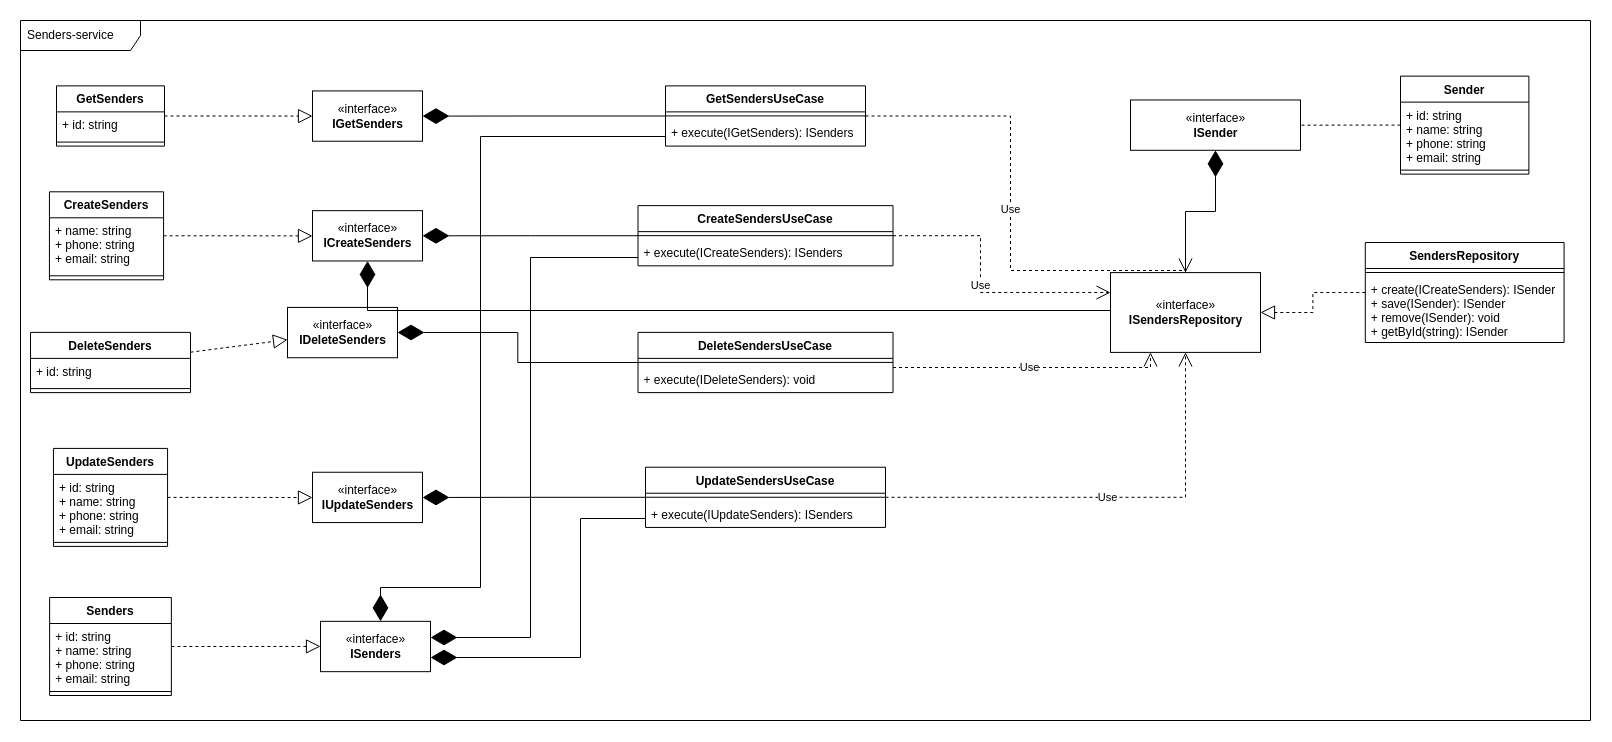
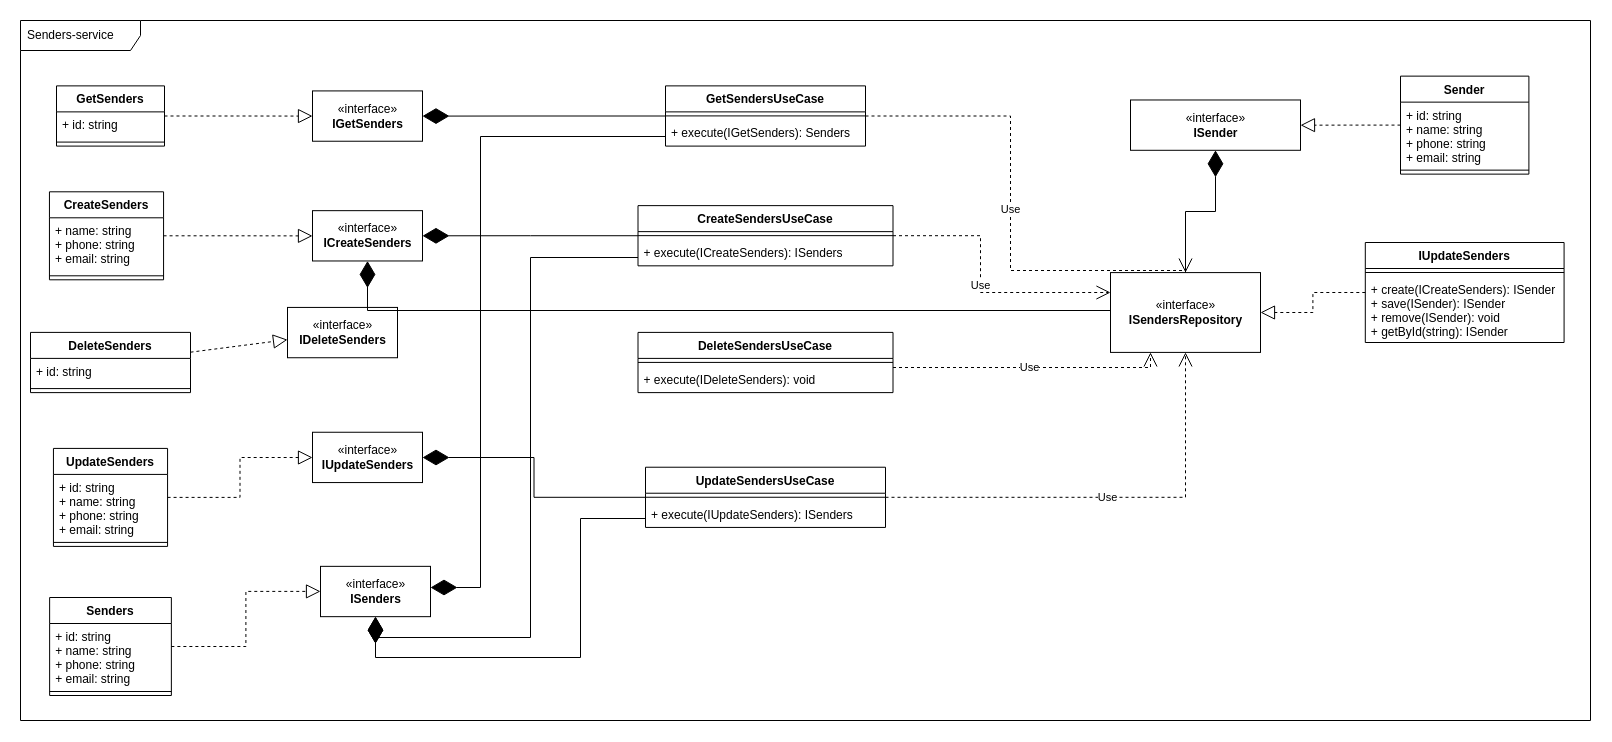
  <mxCell id="0" />
  <mxCell id="1" parent="0" />
  <mxCell id="2" value="Senders-service" style="shape=umlFrame;whiteSpace=wrap;html=1;width=120;height=30;boundedLbl=1;verticalAlign=middle;align=left;spacingLeft=5;" parent="1" vertex="1"><mxGeometry x="20" y="20" width="1570" height="700" as="geometry" /></mxCell>
  <mxCell id="3" value="«interface»&lt;br&gt;&lt;b&gt;IGetSenders&lt;br&gt;&lt;/b&gt;" style="html=1;" parent="1" vertex="1"><mxGeometry x="312" y="90.425" width="110" height="50.307" as="geometry" /></mxCell>
  <mxCell id="4" value="«interface»&lt;br&gt;&lt;b&gt;ICreateSenders&lt;br&gt;&lt;/b&gt;" style="html=1;" parent="1" vertex="1"><mxGeometry x="312" y="210.155" width="110" height="50.307" as="geometry" /></mxCell>
  <mxCell id="5" value="«interface»&lt;br&gt;&lt;b&gt;IDeleteSenders&lt;br&gt;&lt;/b&gt;" style="html=1;" parent="1" vertex="1"><mxGeometry x="287" y="306.929" width="110" height="50.307" as="geometry" /></mxCell>
- <mxCell id="6" value="«interface»&lt;br&gt;&lt;b&gt;IUpdateSenders&lt;/b&gt;" style="html=1;" parent="1" vertex="1"><mxGeometry x="312" y="471.752" width="110" height="50.307" as="geometry" /></mxCell>
+ <mxCell id="6" value="«interface»&lt;br&gt;&lt;b&gt;IUpdateSenders&lt;/b&gt;" style="html=1;" parent="1" vertex="1"><mxGeometry x="312" y="431.752" width="110" height="50.307" as="geometry" /></mxCell>
  <mxCell id="7" value="GetSendersUseCase" style="swimlane;fontStyle=1;align=center;verticalAlign=top;childLayout=stackLayout;horizontal=1;startSize=26;horizontalStack=0;resizeParent=1;resizeParentMax=0;resizeLast=0;collapsible=1;marginBottom=0;" parent="1" vertex="1"><mxGeometry x="665" y="85.394" width="200" height="60.209" as="geometry" /></mxCell>
  <mxCell id="8" value="" style="line;strokeWidth=1;fillColor=none;align=left;verticalAlign=middle;spacingTop=-1;spacingLeft=3;spacingRight=3;rotatable=0;labelPosition=right;points=[];portConstraint=eastwest;" parent="7" vertex="1"><mxGeometry y="26" width="200" height="8.049" as="geometry" /></mxCell>
- <mxCell id="9" value="+ execute(IGetSenders): ISenders" style="text;strokeColor=none;fillColor=none;align=left;verticalAlign=top;spacingLeft=4;spacingRight=4;overflow=hidden;rotatable=0;points=[[0,0.5],[1,0.5]];portConstraint=eastwest;" parent="7" vertex="1"><mxGeometry y="34.049" width="200" height="26.16" as="geometry" /></mxCell>
+ <mxCell id="9" value="+ execute(IGetSenders): Senders" style="text;strokeColor=none;fillColor=none;align=left;verticalAlign=top;spacingLeft=4;spacingRight=4;overflow=hidden;rotatable=0;points=[[0,0.5],[1,0.5]];portConstraint=eastwest;" parent="7" vertex="1"><mxGeometry y="34.049" width="200" height="26.16" as="geometry" /></mxCell>
  <mxCell id="10" value="" style="endArrow=diamondThin;endFill=1;endSize=24;html=1;rounded=0;edgeStyle=orthogonalEdgeStyle;" parent="1" source="7" target="3" edge="1"><mxGeometry width="160" relative="1" as="geometry"><mxPoint x="456" y="160.854" as="sourcePoint" /><mxPoint x="616" y="160.854" as="targetPoint" /></mxGeometry></mxCell>
  <mxCell id="11" value="GetSenders" style="swimlane;fontStyle=1;align=center;verticalAlign=top;childLayout=stackLayout;horizontal=1;startSize=26;horizontalStack=0;resizeParent=1;resizeParentMax=0;resizeLast=0;collapsible=1;marginBottom=0;" parent="1" vertex="1"><mxGeometry x="56" y="85.394" width="108" height="60.209" as="geometry" /></mxCell>
  <mxCell id="12" value="+ id: string" style="text;strokeColor=none;fillColor=none;align=left;verticalAlign=top;spacingLeft=4;spacingRight=4;overflow=hidden;rotatable=0;points=[[0,0.5],[1,0.5]];portConstraint=eastwest;" parent="11" vertex="1"><mxGeometry y="26" width="108" height="26.16" as="geometry" /></mxCell>
  <mxCell id="13" value="" style="line;strokeWidth=1;fillColor=none;align=left;verticalAlign=middle;spacingTop=-1;spacingLeft=3;spacingRight=3;rotatable=0;labelPosition=right;points=[];portConstraint=eastwest;" parent="11" vertex="1"><mxGeometry y="52.16" width="108" height="8.049" as="geometry" /></mxCell>
  <mxCell id="14" value="" style="endArrow=block;dashed=1;endFill=0;endSize=12;html=1;rounded=0;edgeStyle=orthogonalEdgeStyle;" parent="1" source="11" target="3" edge="1"><mxGeometry width="160" relative="1" as="geometry"><mxPoint x="156" y="170.916" as="sourcePoint" /><mxPoint x="316" y="170.916" as="targetPoint" /></mxGeometry></mxCell>
  <mxCell id="15" value="CreateSendersUseCase" style="swimlane;fontStyle=1;align=center;verticalAlign=top;childLayout=stackLayout;horizontal=1;startSize=26;horizontalStack=0;resizeParent=1;resizeParentMax=0;resizeLast=0;collapsible=1;marginBottom=0;" parent="1" vertex="1"><mxGeometry x="637.5" y="205.125" width="255" height="60.209" as="geometry" /></mxCell>
  <mxCell id="16" value="" style="line;strokeWidth=1;fillColor=none;align=left;verticalAlign=middle;spacingTop=-1;spacingLeft=3;spacingRight=3;rotatable=0;labelPosition=right;points=[];portConstraint=eastwest;" parent="15" vertex="1"><mxGeometry y="26" width="255" height="8.049" as="geometry" /></mxCell>
  <mxCell id="17" value="+ execute(ICreateSenders): ISenders" style="text;strokeColor=none;fillColor=none;align=left;verticalAlign=top;spacingLeft=4;spacingRight=4;overflow=hidden;rotatable=0;points=[[0,0.5],[1,0.5]];portConstraint=eastwest;" parent="15" vertex="1"><mxGeometry y="34.049" width="255" height="26.16" as="geometry" /></mxCell>
  <mxCell id="18" value="" style="endArrow=diamondThin;endFill=1;endSize=24;html=1;rounded=0;edgeStyle=elbowEdgeStyle;" parent="1" source="15" target="4" edge="1"><mxGeometry width="160" relative="1" as="geometry"><mxPoint x="436" y="261.468" as="sourcePoint" /><mxPoint x="596" y="261.468" as="targetPoint" /></mxGeometry></mxCell>
  <mxCell id="19" value="" style="endArrow=block;dashed=1;endFill=0;endSize=12;html=1;rounded=0;edgeStyle=orthogonalEdgeStyle;" parent="1" source="46" target="4" edge="1"><mxGeometry width="160" relative="1" as="geometry"><mxPoint x="170" y="235.167" as="sourcePoint" /><mxPoint x="346" y="241.346" as="targetPoint" /></mxGeometry></mxCell>
  <mxCell id="20" value="DeleteSenders" style="swimlane;fontStyle=1;align=center;verticalAlign=top;childLayout=stackLayout;horizontal=1;startSize=26;horizontalStack=0;resizeParent=1;resizeParentMax=0;resizeLast=0;collapsible=1;marginBottom=0;" parent="1" vertex="1"><mxGeometry x="30" y="331.898" width="160" height="60.209" as="geometry" /></mxCell>
  <mxCell id="21" value="+ id: string" style="text;strokeColor=none;fillColor=none;align=left;verticalAlign=top;spacingLeft=4;spacingRight=4;overflow=hidden;rotatable=0;points=[[0,0.5],[1,0.5]];portConstraint=eastwest;" parent="20" vertex="1"><mxGeometry y="26" width="160" height="26.16" as="geometry" /></mxCell>
  <mxCell id="22" value="" style="line;strokeWidth=1;fillColor=none;align=left;verticalAlign=middle;spacingTop=-1;spacingLeft=3;spacingRight=3;rotatable=0;labelPosition=right;points=[];portConstraint=eastwest;" parent="20" vertex="1"><mxGeometry y="52.16" width="160" height="8.049" as="geometry" /></mxCell>
  <mxCell id="23" value="" style="endArrow=block;dashed=1;endFill=0;endSize=12;html=1;rounded=0;" parent="1" source="20" target="5" edge="1"><mxGeometry width="160" relative="1" as="geometry"><mxPoint x="146" y="462.696" as="sourcePoint" /><mxPoint x="306" y="462.696" as="targetPoint" /></mxGeometry></mxCell>
  <mxCell id="24" value="DeleteSendersUseCase" style="swimlane;fontStyle=1;align=center;verticalAlign=top;childLayout=stackLayout;horizontal=1;startSize=26;horizontalStack=0;resizeParent=1;resizeParentMax=0;resizeLast=0;collapsible=1;marginBottom=0;" parent="1" vertex="1"><mxGeometry x="637.5" y="331.898" width="255" height="60.209" as="geometry" /></mxCell>
  <mxCell id="25" value="" style="line;strokeWidth=1;fillColor=none;align=left;verticalAlign=middle;spacingTop=-1;spacingLeft=3;spacingRight=3;rotatable=0;labelPosition=right;points=[];portConstraint=eastwest;" parent="24" vertex="1"><mxGeometry y="26" width="255" height="8.049" as="geometry" /></mxCell>
  <mxCell id="26" value="+ execute(IDeleteSenders): void" style="text;strokeColor=none;fillColor=none;align=left;verticalAlign=top;spacingLeft=4;spacingRight=4;overflow=hidden;rotatable=0;points=[[0,0.5],[1,0.5]];portConstraint=eastwest;" parent="24" vertex="1"><mxGeometry y="34.049" width="255" height="26.16" as="geometry" /></mxCell>
- <mxCell id="27" value="" style="endArrow=diamondThin;endFill=1;endSize=24;html=1;rounded=0;edgeStyle=orthogonalEdgeStyle;" parent="1" source="24" target="5" edge="1"><mxGeometry width="160" relative="1" as="geometry"><mxPoint x="406" y="452.635" as="sourcePoint" /><mxPoint x="566" y="452.635" as="targetPoint" /></mxGeometry></mxCell>
  <mxCell id="28" value="" style="endArrow=block;dashed=1;endFill=0;endSize=12;html=1;rounded=0;edgeStyle=orthogonalEdgeStyle;" parent="1" source="49" target="6" edge="1"><mxGeometry width="160" relative="1" as="geometry"><mxPoint x="170" y="496.833" as="sourcePoint" /><mxPoint x="336" y="482.819" as="targetPoint" /></mxGeometry></mxCell>
  <mxCell id="29" value="UpdateSendersUseCase" style="swimlane;fontStyle=1;align=center;verticalAlign=top;childLayout=stackLayout;horizontal=1;startSize=26;horizontalStack=0;resizeParent=1;resizeParentMax=0;resizeLast=0;collapsible=1;marginBottom=0;" parent="1" vertex="1"><mxGeometry x="645" y="466.721" width="240" height="60.209" as="geometry" /></mxCell>
  <mxCell id="30" value="" style="line;strokeWidth=1;fillColor=none;align=left;verticalAlign=middle;spacingTop=-1;spacingLeft=3;spacingRight=3;rotatable=0;labelPosition=right;points=[];portConstraint=eastwest;" parent="29" vertex="1"><mxGeometry y="26" width="240" height="8.049" as="geometry" /></mxCell>
  <mxCell id="31" value="+ execute(IUpdateSenders): ISenders" style="text;strokeColor=none;fillColor=none;align=left;verticalAlign=top;spacingLeft=4;spacingRight=4;overflow=hidden;rotatable=0;points=[[0,0.5],[1,0.5]];portConstraint=eastwest;" parent="29" vertex="1"><mxGeometry y="34.049" width="240" height="26.16" as="geometry" /></mxCell>
  <mxCell id="32" value="" style="endArrow=diamondThin;endFill=1;endSize=24;html=1;rounded=0;edgeStyle=orthogonalEdgeStyle;" parent="1" source="29" target="6" edge="1"><mxGeometry width="160" relative="1" as="geometry"><mxPoint x="496" y="573.372" as="sourcePoint" /><mxPoint x="656" y="573.372" as="targetPoint" /></mxGeometry></mxCell>
- <mxCell id="33" value="«interface»&lt;br&gt;&lt;b&gt;ISenders&lt;/b&gt;" style="html=1;" parent="1" vertex="1"><mxGeometry x="320" y="620.847" width="110" height="50.307" as="geometry" /></mxCell>
+ <mxCell id="33" value="«interface»&lt;br&gt;&lt;b&gt;ISenders&lt;/b&gt;" style="html=1;" parent="1" vertex="1"><mxGeometry x="320" y="565.847" width="110" height="50.307" as="geometry" /></mxCell>
  <mxCell id="34" value="" style="endArrow=diamondThin;endFill=1;endSize=24;html=1;rounded=0;edgeStyle=orthogonalEdgeStyle;" parent="1" source="7" target="33" edge="1"><mxGeometry width="160" relative="1" as="geometry"><mxPoint x="710" y="860.122" as="sourcePoint" /><mxPoint x="870" y="860.122" as="targetPoint" /><Array as="points"><mxPoint x="480" y="136" /><mxPoint x="480" y="587" /><mxPoint x="380" y="587" /></Array></mxGeometry></mxCell>
  <mxCell id="35" value="" style="endArrow=diamondThin;endFill=1;endSize=24;html=1;rounded=0;edgeStyle=orthogonalEdgeStyle;" parent="1" source="15" target="33" edge="1"><mxGeometry width="160" relative="1" as="geometry"><mxPoint x="480" y="850.061" as="sourcePoint" /><mxPoint x="640" y="850.061" as="targetPoint" /><Array as="points"><mxPoint x="530" y="257" /><mxPoint x="530" y="637" /></Array></mxGeometry></mxCell>
  <mxCell id="36" value="" style="endArrow=diamondThin;endFill=1;endSize=24;html=1;rounded=0;edgeStyle=orthogonalEdgeStyle;" parent="1" source="29" target="33" edge="1"><mxGeometry width="160" relative="1" as="geometry"><mxPoint x="600" y="819.876" as="sourcePoint" /><mxPoint x="760" y="819.876" as="targetPoint" /><Array as="points"><mxPoint x="580" y="518" /><mxPoint x="580" y="657" /></Array></mxGeometry></mxCell>
  <mxCell id="37" value="«interface»&lt;br&gt;&lt;b&gt;ISendersRepository&lt;br&gt;&lt;/b&gt;" style="html=1;" parent="1" vertex="1"><mxGeometry x="1110" y="272.09" width="150" height="79.81" as="geometry" /></mxCell>
  <mxCell id="38" value="«interface»&lt;br&gt;&lt;b&gt;ISender&lt;br&gt;&lt;/b&gt;" style="html=1;" parent="1" vertex="1"><mxGeometry x="1130" y="99.48" width="170" height="50.307" as="geometry" /></mxCell>
  <mxCell id="39" value="" style="endArrow=diamondThin;endFill=1;endSize=24;html=1;rounded=0;edgeStyle=orthogonalEdgeStyle;" parent="1" source="37" target="38" edge="1"><mxGeometry width="160" relative="1" as="geometry"><mxPoint x="1120" y="389.248" as="sourcePoint" /><mxPoint x="1280" y="389.248" as="targetPoint" /></mxGeometry></mxCell>
- <mxCell id="40" value="" style="endArrow=none;dashed=1;endFill=0;endSize=12;html=1;rounded=0;edgeStyle=orthogonalEdgeStyle;" parent="1" source="56" target="38" edge="1"><mxGeometry width="160" relative="1" as="geometry"><mxPoint x="1390" y="124.5" as="sourcePoint" /><mxPoint x="1220" y="320.831" as="targetPoint" /></mxGeometry></mxCell>
+ <mxCell id="40" value="" style="endArrow=block;dashed=1;endFill=0;endSize=12;html=1;rounded=0;edgeStyle=orthogonalEdgeStyle;" parent="1" source="56" target="38" edge="1"><mxGeometry width="160" relative="1" as="geometry"><mxPoint x="1390" y="124.5" as="sourcePoint" /><mxPoint x="1220" y="320.831" as="targetPoint" /></mxGeometry></mxCell>
  <mxCell id="41" value="" style="endArrow=block;dashed=1;endFill=0;endSize=12;html=1;rounded=0;edgeStyle=orthogonalEdgeStyle;" parent="1" source="59" target="37" edge="1"><mxGeometry width="160" relative="1" as="geometry"><mxPoint x="1347.5" y="291.991" as="sourcePoint" /><mxPoint x="1290" y="407.359" as="targetPoint" /></mxGeometry></mxCell>
  <mxCell id="42" value="Use" style="endArrow=open;endSize=12;dashed=1;html=1;rounded=0;edgeStyle=orthogonalEdgeStyle;" parent="1" source="29" target="37" edge="1"><mxGeometry width="160" relative="1" as="geometry"><mxPoint x="1040" y="518.034" as="sourcePoint" /><mxPoint x="1200" y="518.034" as="targetPoint" /><Array as="points"><mxPoint x="1185" y="497" /></Array></mxGeometry></mxCell>
  <mxCell id="43" value="Use" style="endArrow=open;endSize=12;dashed=1;html=1;rounded=0;edgeStyle=orthogonalEdgeStyle;" parent="1" source="24" target="37" edge="1"><mxGeometry width="160" relative="1" as="geometry"><mxPoint x="910" y="296.683" as="sourcePoint" /><mxPoint x="1030" y="357.052" as="targetPoint" /><Array as="points"><mxPoint x="1150" y="367" /></Array></mxGeometry></mxCell>
  <mxCell id="44" value="Use" style="endArrow=open;endSize=12;dashed=1;html=1;rounded=0;edgeStyle=orthogonalEdgeStyle;" parent="1" source="15" target="37" edge="1"><mxGeometry width="160" relative="1" as="geometry"><mxPoint x="960" y="236.315" as="sourcePoint" /><mxPoint x="1120" y="236.315" as="targetPoint" /><Array as="points"><mxPoint x="980" y="235" /><mxPoint x="980" y="292" /></Array></mxGeometry></mxCell>
  <mxCell id="45" value="Use" style="endArrow=open;endSize=12;dashed=1;html=1;rounded=0;edgeStyle=orthogonalEdgeStyle;" parent="1" source="7" target="37" edge="1"><mxGeometry width="160" relative="1" as="geometry"><mxPoint x="910" y="165.885" as="sourcePoint" /><mxPoint x="1070" y="165.885" as="targetPoint" /><Array as="points"><mxPoint x="1010" y="116" /><mxPoint x="1010" y="270" /></Array></mxGeometry></mxCell>
  <mxCell id="46" value="CreateSenders" style="swimlane;fontStyle=1;align=center;verticalAlign=top;childLayout=stackLayout;horizontal=1;startSize=26;horizontalStack=0;resizeParent=1;resizeParentMax=0;resizeLast=0;collapsible=1;marginBottom=0;" parent="1" vertex="1"><mxGeometry x="48.942" y="191.31" width="114.126" height="88" as="geometry" /></mxCell>
  <mxCell id="47" value="+ name: string&#10;+ phone: string&#10;+ email: string" style="text;strokeColor=none;fillColor=none;align=left;verticalAlign=top;spacingLeft=4;spacingRight=4;overflow=hidden;rotatable=0;points=[[0,0.5],[1,0.5]];portConstraint=eastwest;" parent="46" vertex="1"><mxGeometry y="26" width="114.126" height="54" as="geometry" /></mxCell>
  <mxCell id="48" value="" style="line;strokeWidth=1;fillColor=none;align=left;verticalAlign=middle;spacingTop=-1;spacingLeft=3;spacingRight=3;rotatable=0;labelPosition=right;points=[];portConstraint=eastwest;" parent="46" vertex="1"><mxGeometry y="80" width="114.126" height="8" as="geometry" /></mxCell>
  <mxCell id="49" value="UpdateSenders" style="swimlane;fontStyle=1;align=center;verticalAlign=top;childLayout=stackLayout;horizontal=1;startSize=26;horizontalStack=0;resizeParent=1;resizeParentMax=0;resizeLast=0;collapsible=1;marginBottom=0;" parent="1" vertex="1"><mxGeometry x="52.94" y="447.91" width="114.126" height="98" as="geometry" /></mxCell>
  <mxCell id="50" value="+ id: string&#10;+ name: string&#10;+ phone: string&#10;+ email: string&#10;" style="text;strokeColor=none;fillColor=none;align=left;verticalAlign=top;spacingLeft=4;spacingRight=4;overflow=hidden;rotatable=0;points=[[0,0.5],[1,0.5]];portConstraint=eastwest;" parent="49" vertex="1"><mxGeometry y="26" width="114.126" height="64" as="geometry" /></mxCell>
  <mxCell id="51" value="" style="line;strokeWidth=1;fillColor=none;align=left;verticalAlign=middle;spacingTop=-1;spacingLeft=3;spacingRight=3;rotatable=0;labelPosition=right;points=[];portConstraint=eastwest;" parent="49" vertex="1"><mxGeometry y="90" width="114.126" height="8" as="geometry" /></mxCell>
  <mxCell id="52" value="Senders" style="swimlane;fontStyle=1;align=center;verticalAlign=top;childLayout=stackLayout;horizontal=1;startSize=26;horizontalStack=0;resizeParent=1;resizeParentMax=0;resizeLast=0;collapsible=1;marginBottom=0;" parent="1" vertex="1"><mxGeometry x="49.133" y="597" width="121.734" height="98" as="geometry" /></mxCell>
  <mxCell id="53" value="+ id: string&#10;+ name: string&#10;+ phone: string&#10;+ email: string&#10;&#10;" style="text;strokeColor=none;fillColor=none;align=left;verticalAlign=top;spacingLeft=4;spacingRight=4;overflow=hidden;rotatable=0;points=[[0,0.5],[1,0.5]];portConstraint=eastwest;" parent="52" vertex="1"><mxGeometry y="26" width="121.734" height="64" as="geometry" /></mxCell>
  <mxCell id="54" value="" style="line;strokeWidth=1;fillColor=none;align=left;verticalAlign=middle;spacingTop=-1;spacingLeft=3;spacingRight=3;rotatable=0;labelPosition=right;points=[];portConstraint=eastwest;" parent="52" vertex="1"><mxGeometry y="90" width="121.734" height="8" as="geometry" /></mxCell>
  <mxCell id="55" value="" style="endArrow=block;dashed=1;endFill=0;endSize=12;html=1;rounded=0;edgeStyle=orthogonalEdgeStyle;" parent="1" source="52" target="33" edge="1"><mxGeometry width="160" relative="1" as="geometry"><mxPoint x="160" y="818.79" as="sourcePoint" /><mxPoint x="346" y="935.582" as="targetPoint" /></mxGeometry></mxCell>
  <mxCell id="56" value="Sender" style="swimlane;fontStyle=1;align=center;verticalAlign=top;childLayout=stackLayout;horizontal=1;startSize=26;horizontalStack=0;resizeParent=1;resizeParentMax=0;resizeLast=0;collapsible=1;marginBottom=0;" parent="1" vertex="1"><mxGeometry x="1400.004" y="75.63" width="128.392" height="98" as="geometry" /></mxCell>
  <mxCell id="57" value="+ id: string&#10;+ name: string&#10;+ phone: string&#10;+ email: string" style="text;strokeColor=none;fillColor=none;align=left;verticalAlign=top;spacingLeft=4;spacingRight=4;overflow=hidden;rotatable=0;points=[[0,0.5],[1,0.5]];portConstraint=eastwest;" parent="56" vertex="1"><mxGeometry y="26" width="128.392" height="64" as="geometry" /></mxCell>
  <mxCell id="58" value="" style="line;strokeWidth=1;fillColor=none;align=left;verticalAlign=middle;spacingTop=-1;spacingLeft=3;spacingRight=3;rotatable=0;labelPosition=right;points=[];portConstraint=eastwest;" parent="56" vertex="1"><mxGeometry y="90" width="128.392" height="8" as="geometry" /></mxCell>
- <mxCell id="59" value="SendersRepository" style="swimlane;fontStyle=1;align=center;verticalAlign=top;childLayout=stackLayout;horizontal=1;startSize=26;horizontalStack=0;resizeParent=1;resizeParentMax=0;resizeLast=0;collapsible=1;marginBottom=0;" parent="1" vertex="1"><mxGeometry x="1364.81" y="242" width="198.77" height="100" as="geometry" /></mxCell>
+ <mxCell id="59" value="IUpdateSenders" style="swimlane;fontStyle=1;align=center;verticalAlign=top;childLayout=stackLayout;horizontal=1;startSize=26;horizontalStack=0;resizeParent=1;resizeParentMax=0;resizeLast=0;collapsible=1;marginBottom=0;" parent="1" vertex="1"><mxGeometry x="1364.81" y="242" width="198.77" height="100" as="geometry" /></mxCell>
  <mxCell id="60" value="" style="line;strokeWidth=1;fillColor=none;align=left;verticalAlign=middle;spacingTop=-1;spacingLeft=3;spacingRight=3;rotatable=0;labelPosition=right;points=[];portConstraint=eastwest;" parent="59" vertex="1"><mxGeometry y="26" width="198.77" height="8" as="geometry" /></mxCell>
  <mxCell id="61" value="+ create(ICreateSenders): ISender&#10;+ save(ISender): ISender&#10;+ remove(ISender): void&#10;+ getById(string): ISender&#10;" style="text;strokeColor=none;fillColor=none;align=left;verticalAlign=top;spacingLeft=4;spacingRight=4;overflow=hidden;rotatable=0;points=[[0,0.5],[1,0.5]];portConstraint=eastwest;" parent="59" vertex="1"><mxGeometry y="34" width="198.77" height="66" as="geometry" /></mxCell>
  <mxCell id="62" value="" style="endArrow=diamondThin;endFill=1;endSize=24;html=1;rounded=0;edgeStyle=orthogonalEdgeStyle;" edge="1" parent="1" source="37" target="4"><mxGeometry width="160" relative="1" as="geometry"><mxPoint x="300" y="300" as="sourcePoint" /><mxPoint x="460" y="300" as="targetPoint" /><Array as="points"><mxPoint x="367" y="310" /></Array></mxGeometry></mxCell>
